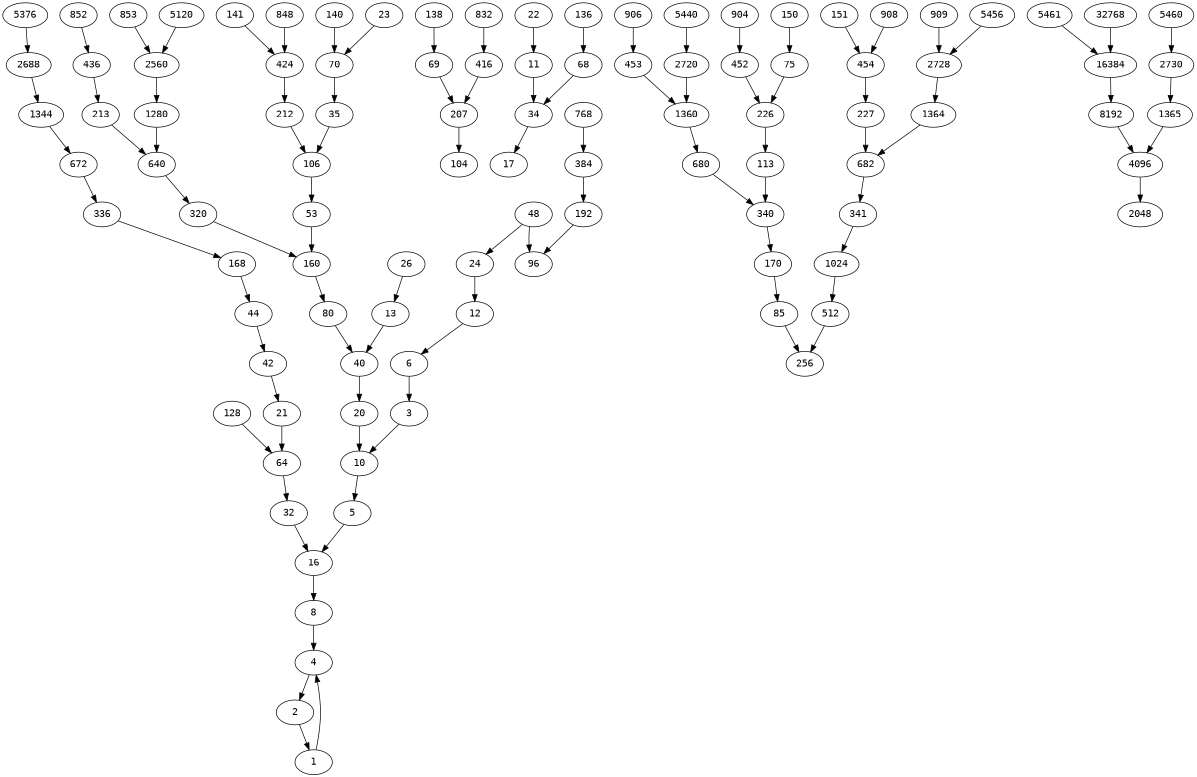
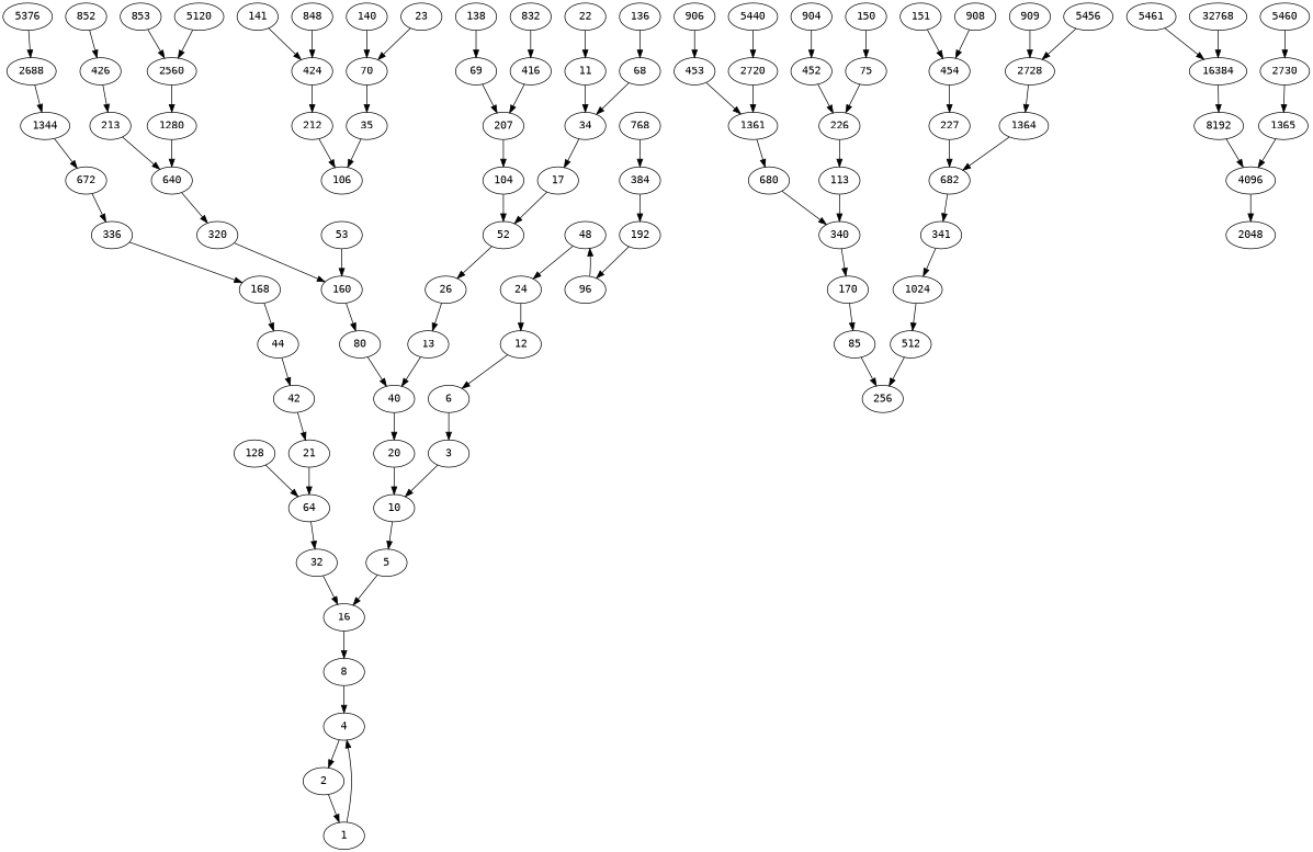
  strict digraph {
    fontname="DejaVu Sans Mono"
    node [fontname="DejaVu Sans Mono"]
    edge [fontname="DejaVu Sans Mono"]
    128
    64
    32
    16
    213
    640
    320
    160
    80
    40
    20
    10
    2728
    1364
    682
    341
    680
    340
    170
    85
    906
    453
-   1360
+   1360 [label=1361]
    12
    6
    3
    852
-   426 [label=436]
+   426
    909
    141
    424
    212
    106
    452
    226
    113
    768
    384
    192
    96
    n41 [label=207]
    104
+   52
    26
    70
    35
    53
    8
    140
    17
    13
    2720
    672
    336
    168
    n56 [label=44]
    48
    848
    2
    1
    4
    24
    75
    42
    21
    151
    454
    227
    2560
    1280
    512
    256
    5
    5440
    1344
    2688
    5461
    16384
    8192
    4096
    1365
    2048
    1024
    853
    11
    34
    5460
    2730
    904
    5376
    22
    5456
    150
    138
    69
    136
    68
    32768
    5120
    832
    416
    908
    23
    128 -> 64
    64 -> 32
    32 -> 16
    16 -> 8
    213 -> 640
    640 -> 320
    320 -> 160
    160 -> 80
    80 -> 40
    40 -> 20
    20 -> 10
    10 -> 5
    2728 -> 1364
    1364 -> 682
    682 -> 341
    341 -> 1024
    680 -> 340
    340 -> 170
    170 -> 85
    85 -> 256
    906 -> 453
    453 -> 1360
    1360 -> 680
    12 -> 6
    6 -> 3
    3 -> 10
    852 -> 426
    426 -> 213
    909 -> 2728
    141 -> 424
    424 -> 212
    212 -> 106
-   106 -> 53
    452 -> 226
    226 -> 113
    113 -> 340
    768 -> 384
    384 -> 192
    192 -> 96
-   48 -> 96
+   96 -> 48
    n41 -> 104
+   104 -> 52
+   52 -> 26
    26 -> 13
    70 -> 35
    35 -> 106
    53 -> 160
    8 -> 4
    140 -> 70
+   17 -> 52
    13 -> 40
    2720 -> 1360
    672 -> 336
    336 -> 168
    168 -> n56
    n56 -> 42
    48 -> 24
    848 -> 424
    2 -> 1
    1 -> 4
    4 -> 2
    24 -> 12
    75 -> 226
    42 -> 21
    21 -> 64
    151 -> 454
    454 -> 227
    227 -> 682
    2560 -> 1280
    1280 -> 640
    512 -> 256
    5 -> 16
    5440 -> 2720
    1344 -> 672
    2688 -> 1344
    5461 -> 16384
    16384 -> 8192
    8192 -> 4096
    4096 -> 2048
    1365 -> 4096
    1024 -> 512
    853 -> 2560
    11 -> 34
    34 -> 17
    5460 -> 2730
    2730 -> 1365
    904 -> 452
    5376 -> 2688
    22 -> 11
    5456 -> 2728
    150 -> 75
    138 -> 69
    69 -> n41
    136 -> 68
    68 -> 34
    32768 -> 16384
    5120 -> 2560
    832 -> 416
    416 -> n41
    908 -> 454
    23 -> 70
  }
